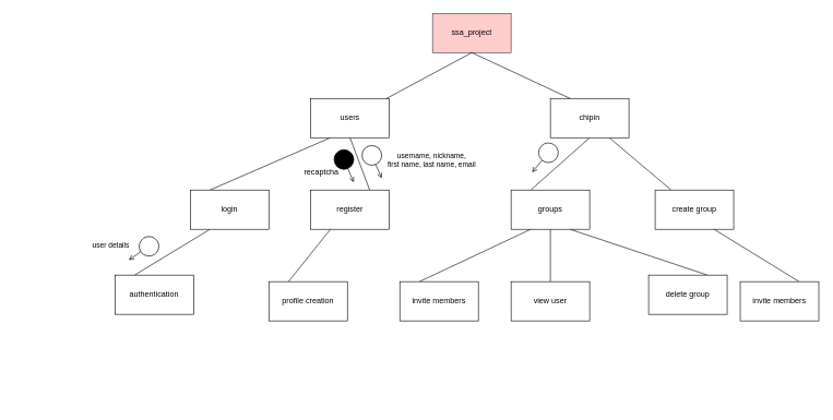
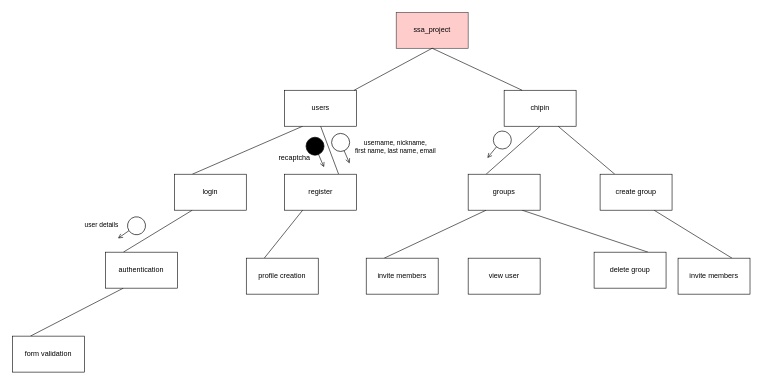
  <mxCell id="0" />
  <mxCell id="1" parent="0" />
  <mxCell id="2" value="ssa_project" style="rounded=0;whiteSpace=wrap;html=1;fillColor=#ffcccc;strokeColor=#36393d;" vertex="1" parent="1"><mxGeometry x="660" y="20" width="120" height="60" as="geometry" /></mxCell>
  <mxCell id="3" style="rounded=0;orthogonalLoop=1;jettySize=auto;html=1;exitX=0.25;exitY=1;exitDx=0;exitDy=0;entryX=0.25;entryY=0;entryDx=0;entryDy=0;strokeColor=default;endArrow=none;endFill=0;" edge="1" parent="1" source="5" target="12"><mxGeometry relative="1" as="geometry" /></mxCell>
  <mxCell id="4" style="rounded=0;orthogonalLoop=1;jettySize=auto;html=1;exitX=0.5;exitY=1;exitDx=0;exitDy=0;entryX=0.75;entryY=0;entryDx=0;entryDy=0;endArrow=none;endFill=0;" edge="1" parent="1" source="5" target="13"><mxGeometry relative="1" as="geometry" /></mxCell>
  <mxCell id="5" value="users" style="rounded=0;whiteSpace=wrap;html=1;" vertex="1" parent="1"><mxGeometry x="474" y="150" width="120" height="60" as="geometry" /></mxCell>
  <mxCell id="6" value="" style="endArrow=none;html=1;rounded=0;entryX=0.5;entryY=1;entryDx=0;entryDy=0;" edge="1" parent="1" source="5" target="2"><mxGeometry width="50" height="50" relative="1" as="geometry"><mxPoint x="600" y="119.289" as="sourcePoint" /><mxPoint x="600" y="69.289" as="targetPoint" /></mxGeometry></mxCell>
  <mxCell id="7" style="rounded=0;orthogonalLoop=1;jettySize=auto;html=1;exitX=0.5;exitY=1;exitDx=0;exitDy=0;entryX=0.25;entryY=0;entryDx=0;entryDy=0;endArrow=none;endFill=0;" edge="1" parent="1" source="9" target="17"><mxGeometry relative="1" as="geometry" /></mxCell>
  <mxCell id="8" style="rounded=0;orthogonalLoop=1;jettySize=auto;html=1;exitX=0.75;exitY=1;exitDx=0;exitDy=0;strokeColor=default;endArrow=none;endFill=0;" edge="1" parent="1" source="9" target="19"><mxGeometry relative="1" as="geometry" /></mxCell>
  <mxCell id="9" value="chipin" style="rounded=0;whiteSpace=wrap;html=1;" vertex="1" parent="1"><mxGeometry x="840" y="150" width="120" height="60" as="geometry" /></mxCell>
  <mxCell id="10" value="" style="endArrow=none;html=1;rounded=0;exitX=0.25;exitY=0;exitDx=0;exitDy=0;" edge="1" parent="1" source="9"><mxGeometry width="50" height="50" relative="1" as="geometry"><mxPoint x="638" y="170" as="sourcePoint" /><mxPoint x="720" y="80" as="targetPoint" /></mxGeometry></mxCell>
  <mxCell id="11" style="rounded=0;orthogonalLoop=1;jettySize=auto;html=1;exitX=0.25;exitY=1;exitDx=0;exitDy=0;entryX=0.25;entryY=0;entryDx=0;entryDy=0;endArrow=none;endFill=0;" edge="1" parent="1" source="12" target="21"><mxGeometry relative="1" as="geometry" /></mxCell>
  <mxCell id="12" value="login" style="rounded=0;whiteSpace=wrap;html=1;" vertex="1" parent="1"><mxGeometry x="290" y="290" width="120" height="60" as="geometry" /></mxCell>
  <mxCell id="13" value="register" style="rounded=0;whiteSpace=wrap;html=1;" vertex="1" parent="1"><mxGeometry x="474" y="290" width="120" height="60" as="geometry" /></mxCell>
  <mxCell id="14" style="rounded=0;orthogonalLoop=1;jettySize=auto;html=1;exitX=0.25;exitY=1;exitDx=0;exitDy=0;entryX=0.25;entryY=0;entryDx=0;entryDy=0;endArrow=none;endFill=0;" edge="1" parent="1" source="17" target="22"><mxGeometry relative="1" as="geometry" /></mxCell>
  <mxCell id="15" style="rounded=0;orthogonalLoop=1;jettySize=auto;html=1;exitX=0.75;exitY=1;exitDx=0;exitDy=0;endArrow=none;endFill=0;entryX=0.75;entryY=0;entryDx=0;entryDy=0;" edge="1" parent="1" source="17" target="23"><mxGeometry relative="1" as="geometry" /></mxCell>
- <mxCell id="16" style="rounded=0;orthogonalLoop=1;jettySize=auto;html=1;exitX=0.5;exitY=1;exitDx=0;exitDy=0;entryX=0.5;entryY=0;entryDx=0;entryDy=0;endArrow=none;endFill=0;" edge="1" parent="1" source="17" target="24"><mxGeometry relative="1" as="geometry" /></mxCell>
  <mxCell id="17" value="groups" style="rounded=0;whiteSpace=wrap;html=1;" vertex="1" parent="1"><mxGeometry x="780" y="290" width="120" height="60" as="geometry" /></mxCell>
  <mxCell id="18" style="rounded=0;orthogonalLoop=1;jettySize=auto;html=1;exitX=0.75;exitY=1;exitDx=0;exitDy=0;entryX=0.75;entryY=0;entryDx=0;entryDy=0;endArrow=none;endFill=0;" edge="1" parent="1" source="19" target="25"><mxGeometry relative="1" as="geometry" /></mxCell>
  <mxCell id="19" value="create group" style="rounded=0;whiteSpace=wrap;html=1;" vertex="1" parent="1"><mxGeometry x="1000" y="290" width="120" height="60" as="geometry" /></mxCell>
+ <mxCell id="20" style="rounded=0;orthogonalLoop=1;jettySize=auto;html=1;exitX=0.25;exitY=1;exitDx=0;exitDy=0;entryX=0.25;entryY=0;entryDx=0;entryDy=0;endArrow=none;endFill=0;" edge="1" parent="1" source="21" target="43"><mxGeometry relative="1" as="geometry" /></mxCell>
  <mxCell id="21" value="authentication" style="rounded=0;whiteSpace=wrap;html=1;" vertex="1" parent="1"><mxGeometry x="175" y="420" width="120" height="60" as="geometry" /></mxCell>
  <mxCell id="22" value="invite members" style="rounded=0;whiteSpace=wrap;html=1;" vertex="1" parent="1"><mxGeometry x="610" y="430" width="120" height="60" as="geometry" /></mxCell>
  <mxCell id="23" value="delete group" style="rounded=0;whiteSpace=wrap;html=1;" vertex="1" parent="1"><mxGeometry x="990" y="420" width="120" height="60" as="geometry" /></mxCell>
  <mxCell id="24" value="view user" style="rounded=0;whiteSpace=wrap;html=1;" vertex="1" parent="1"><mxGeometry x="780" y="430" width="120" height="60" as="geometry" /></mxCell>
  <mxCell id="25" value="invite members" style="rounded=0;whiteSpace=wrap;html=1;" vertex="1" parent="1"><mxGeometry x="1130" y="430" width="120" height="60" as="geometry" /></mxCell>
  <mxCell id="26" style="rounded=0;orthogonalLoop=1;jettySize=auto;html=1;exitX=0.25;exitY=0;exitDx=0;exitDy=0;entryX=0.25;entryY=1;entryDx=0;entryDy=0;endArrow=none;endFill=0;" edge="1" parent="1" source="27" target="13"><mxGeometry relative="1" as="geometry" /></mxCell>
  <mxCell id="27" value="profile creation" style="rounded=0;whiteSpace=wrap;html=1;" vertex="1" parent="1"><mxGeometry x="410" y="430" width="120" height="60" as="geometry" /></mxCell>
  <mxCell id="28" value="" style="group" vertex="1" connectable="0" parent="1"><mxGeometry x="547.661" y="217.341" width="39.337" height="54.669" as="geometry" /></mxCell>
  <mxCell id="29" value="" style="ellipse;html=1;rotation=67;" vertex="1" parent="28"><mxGeometry x="4.669" y="4.669" width="30" height="30" as="geometry" /></mxCell>
  <mxCell id="30" value="" style="endArrow=open;html=1;rounded=0;align=center;verticalAlign=top;endFill=0;labelBackgroundColor=none;endSize=6;" edge="1" source="29" parent="28"><mxGeometry relative="1" as="geometry"><mxPoint x="34.669" y="54.669" as="targetPoint" /></mxGeometry></mxCell>
  <mxCell id="31" value="" style="group;rotation=80;" vertex="1" connectable="0" parent="1"><mxGeometry x="200.001" y="350.001" width="39.337" height="54.669" as="geometry" /></mxCell>
  <mxCell id="32" value="" style="ellipse;html=1;rotation=147;" vertex="1" parent="31"><mxGeometry x="12" y="11" width="30" height="30" as="geometry" /></mxCell>
  <mxCell id="33" value="" style="endArrow=open;html=1;rounded=0;align=center;verticalAlign=top;endFill=0;labelBackgroundColor=none;endSize=6;" edge="1" parent="31" source="32"><mxGeometry relative="1" as="geometry"><mxPoint x="-4" y="47" as="targetPoint" /></mxGeometry></mxCell>
  <mxCell id="34" value="" style="group;rotation=65;" vertex="1" connectable="0" parent="1"><mxGeometry x="810.001" y="210.001" width="39.337" height="54.669" as="geometry" /></mxCell>
  <mxCell id="35" value="" style="ellipse;html=1;rotation=132;" vertex="1" parent="34"><mxGeometry x="12" y="8" width="30" height="30" as="geometry" /></mxCell>
  <mxCell id="36" value="" style="endArrow=open;html=1;rounded=0;align=center;verticalAlign=top;endFill=0;labelBackgroundColor=none;endSize=6;" edge="1" parent="34" source="35"><mxGeometry relative="1" as="geometry"><mxPoint x="2" y="53" as="targetPoint" /></mxGeometry></mxCell>
  <mxCell id="37" value="" style="group" vertex="1" connectable="0" parent="1"><mxGeometry x="505.001" y="223.661" width="39.337" height="54.669" as="geometry" /></mxCell>
  <mxCell id="38" value="" style="ellipse;html=1;rotation=67;fillColor=#000000;" vertex="1" parent="37"><mxGeometry x="4.669" y="4.669" width="30" height="30" as="geometry" /></mxCell>
  <mxCell id="39" value="" style="endArrow=open;html=1;rounded=0;align=center;verticalAlign=top;endFill=0;labelBackgroundColor=none;endSize=6;" edge="1" parent="37" source="38"><mxGeometry relative="1" as="geometry"><mxPoint x="34.669" y="54.669" as="targetPoint" /></mxGeometry></mxCell>
  <mxCell id="40" value="recaptcha" style="text;html=1;align=center;verticalAlign=middle;resizable=0;points=[];autosize=1;strokeColor=none;fillColor=none;" vertex="1" parent="1"><mxGeometry x="450" y="248.33" width="80" height="30" as="geometry" /></mxCell>
  <mxCell id="41" value="&lt;font style=&quot;font-size: 11px;&quot;&gt;username, nickname,&amp;nbsp;&lt;/font&gt;&lt;div style=&quot;font-size: 11px;&quot;&gt;&lt;font style=&quot;font-size: 11px;&quot;&gt;&lt;font style=&quot;font-size: 11px;&quot;&gt;first name, last name, email&lt;/font&gt;&lt;font style=&quot;font-size: 11px;&quot;&gt;&amp;nbsp;&lt;/font&gt;&lt;/font&gt;&lt;/div&gt;" style="text;html=1;align=center;verticalAlign=middle;resizable=0;points=[];autosize=1;strokeColor=none;fillColor=none;" vertex="1" parent="1"><mxGeometry x="580" y="223.66" width="160" height="40" as="geometry" /></mxCell>
  <mxCell id="42" value="&lt;font style=&quot;font-size: 11px;&quot;&gt;user details&lt;/font&gt;&lt;span style=&quot;font-size: 11px; background-color: initial;&quot;&gt;&amp;nbsp;&lt;/span&gt;" style="text;html=1;align=center;verticalAlign=middle;resizable=0;points=[];autosize=1;strokeColor=none;fillColor=none;" vertex="1" parent="1"><mxGeometry x="130" y="360" width="80" height="30" as="geometry" /></mxCell>
+ <mxCell id="43" value="form validation" style="rounded=0;whiteSpace=wrap;html=1;" vertex="1" parent="1"><mxGeometry x="20" y="560" width="120" height="60" as="geometry" /></mxCell>
